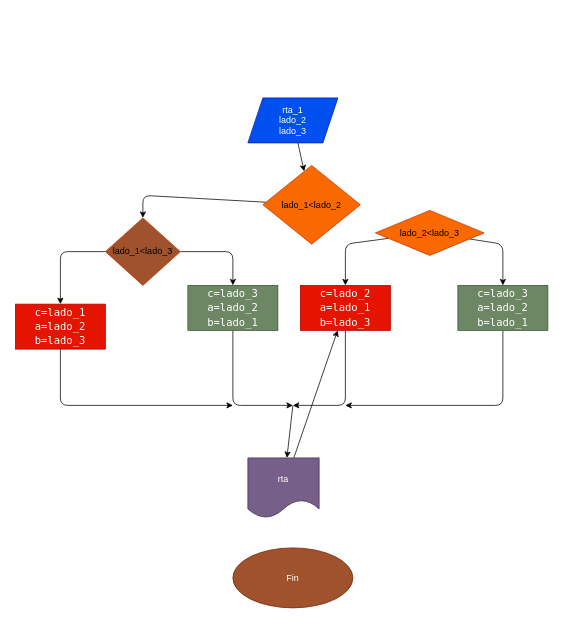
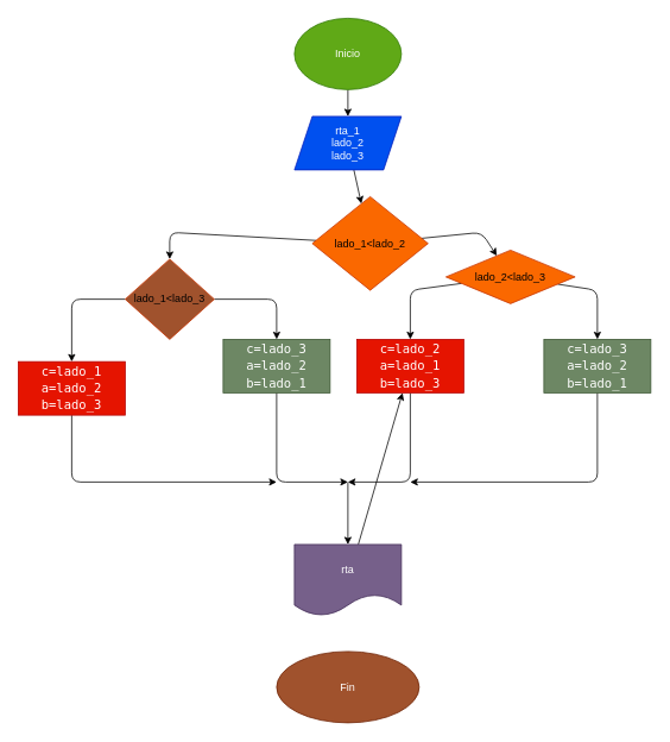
  <mxCell id="0" />
  <mxCell id="1" parent="0" />
+ <mxCell id="2" value="" style="edgeStyle=none;html=1;" edge="1" parent="1" source="3" target="5"><mxGeometry relative="1" as="geometry" /></mxCell>
+ <mxCell id="3" value="Inicio" style="ellipse;whiteSpace=wrap;html=1;fillColor=#60a917;fontColor=#ffffff;strokeColor=#2D7600;" vertex="1" parent="1"><mxGeometry x="330" width="120" height="80" as="geometry" y="20" /></mxCell>
  <mxCell id="4" value="" style="edgeStyle=none;html=1;" edge="1" parent="1" source="5" target="8"><mxGeometry relative="1" as="geometry" /></mxCell>
  <mxCell id="5" value="rta_1&lt;br&gt;lado_2&lt;br&gt;lado_3" style="shape=parallelogram;perimeter=parallelogramPerimeter;whiteSpace=wrap;html=1;fixedSize=1;fillColor=#0050ef;fontColor=#ffffff;strokeColor=#001DBC;" vertex="1" parent="1"><mxGeometry x="330" y="130" width="120" height="60" as="geometry" /></mxCell>
+ <mxCell id="6" value="" style="edgeStyle=none;html=1;" edge="1" parent="1" source="8" target="11"><mxGeometry relative="1" as="geometry"><Array as="points"><mxPoint x="540" y="260" /></Array></mxGeometry></mxCell>
  <mxCell id="7" value="" style="edgeStyle=none;html=1;fontColor=#FFFFFF;" edge="1" parent="1" source="8" target="18"><mxGeometry relative="1" as="geometry"><Array as="points"><mxPoint x="190" y="260" /></Array></mxGeometry></mxCell>
  <mxCell id="8" value="lado_1&amp;lt;lado_2" style="rhombus;whiteSpace=wrap;html=1;fillColor=#fa6800;fontColor=#000000;strokeColor=#C73500;" vertex="1" parent="1"><mxGeometry x="350" y="220" width="130" height="105" as="geometry" /></mxCell>
  <mxCell id="9" value="" style="edgeStyle=none;html=1;" edge="1" parent="1" source="11" target="13"><mxGeometry relative="1" as="geometry"><Array as="points"><mxPoint x="670" y="325" /></Array></mxGeometry></mxCell>
  <mxCell id="10" style="edgeStyle=none;html=1;fontColor=#FFFFFF;" edge="1" parent="1" source="11" target="15"><mxGeometry relative="1" as="geometry"><mxPoint x="470" y="380" as="targetPoint" /><Array as="points"><mxPoint x="460" y="325" /></Array></mxGeometry></mxCell>
  <mxCell id="11" value="lado_2&amp;lt;lado_3" style="rhombus;whiteSpace=wrap;html=1;fillColor=#fa6800;fontColor=#000000;strokeColor=#C73500;" vertex="1" parent="1"><mxGeometry x="500" y="280" width="145" height="60" as="geometry" /></mxCell>
  <mxCell id="12" style="edgeStyle=none;html=1;fontColor=#FFFFFF;" edge="1" parent="1" source="13"><mxGeometry relative="1" as="geometry"><mxPoint x="460" y="540" as="targetPoint" /><Array as="points"><mxPoint x="670" y="540" /></Array></mxGeometry></mxCell>
  <mxCell id="13" value="&lt;div style=&quot;font-family: &amp;quot;Droid Sans Mono&amp;quot;, &amp;quot;monospace&amp;quot;, monospace; font-size: 14px; line-height: 19px;&quot;&gt;&lt;div style=&quot;&quot;&gt;&lt;font color=&quot;#ffffff&quot;&gt;c=lado_3&lt;/font&gt;&lt;/div&gt;&lt;div style=&quot;&quot;&gt;        &lt;font color=&quot;#ffffff&quot;&gt;a=lado_2&lt;/font&gt;&lt;/div&gt;&lt;div style=&quot;&quot;&gt;        &lt;font color=&quot;#ffffff&quot;&gt;b=lado_1&lt;/font&gt;&lt;/div&gt;&lt;/div&gt;" style="whiteSpace=wrap;html=1;fillColor=#6d8764;fontColor=#ffffff;strokeColor=#3A5431;" vertex="1" parent="1"><mxGeometry x="610" y="380" width="120" height="60" as="geometry" /></mxCell>
  <mxCell id="14" style="edgeStyle=none;html=1;fontColor=#FFFFFF;" edge="1" parent="1" source="15"><mxGeometry relative="1" as="geometry"><mxPoint x="390" y="540" as="targetPoint" /><Array as="points"><mxPoint x="460" y="540" /></Array></mxGeometry></mxCell>
  <mxCell id="15" value="&lt;div style=&quot;font-family: &amp;quot;Droid Sans Mono&amp;quot;, &amp;quot;monospace&amp;quot;, monospace; font-size: 14px; line-height: 19px;&quot;&gt;&lt;div style=&quot;&quot;&gt;c=lado_2&lt;/div&gt;&lt;div style=&quot;&quot;&gt;        a=lado_1&lt;/div&gt;&lt;div style=&quot;&quot;&gt;        b=lado_3&lt;/div&gt;&lt;/div&gt;" style="whiteSpace=wrap;html=1;labelBackgroundColor=none;fontColor=#ffffff;fillColor=#e51400;strokeColor=#B20000;" vertex="1" parent="1"><mxGeometry x="400" y="380" width="120" height="60" as="geometry" /></mxCell>
  <mxCell id="16" value="" style="edgeStyle=none;html=1;fontColor=#FFFFFF;entryX=0.5;entryY=0;entryDx=0;entryDy=0;" edge="1" parent="1" source="18" target="20"><mxGeometry relative="1" as="geometry"><mxPoint x="300" y="360" as="targetPoint" /><Array as="points"><mxPoint x="310" y="335" /></Array></mxGeometry></mxCell>
  <mxCell id="17" value="" style="edgeStyle=none;html=1;fontColor=#FFFFFF;" edge="1" parent="1" source="18" target="22"><mxGeometry relative="1" as="geometry"><Array as="points"><mxPoint x="80" y="335" /></Array></mxGeometry></mxCell>
  <mxCell id="18" value="lado_1&amp;lt;lado_3" style="rhombus;whiteSpace=wrap;html=1;fillColor=#a0522d;fontColor=#000000;strokeColor=#C73500;" vertex="1" parent="1"><mxGeometry x="140" y="290" width="100" height="90" as="geometry" /></mxCell>
  <mxCell id="19" style="edgeStyle=none;html=1;fontColor=#FFFFFF;" edge="1" parent="1" source="20"><mxGeometry relative="1" as="geometry"><mxPoint x="390" y="540" as="targetPoint" /><Array as="points"><mxPoint x="310" y="540" /></Array></mxGeometry></mxCell>
  <mxCell id="20" value="&lt;div style=&quot;font-family: &amp;quot;Droid Sans Mono&amp;quot;, &amp;quot;monospace&amp;quot;, monospace; font-size: 14px; line-height: 19px;&quot;&gt;&lt;div style=&quot;&quot;&gt;c=lado_3&lt;/div&gt;&lt;div style=&quot;&quot;&gt;        a=lado_2&lt;/div&gt;&lt;div style=&quot;&quot;&gt;        b=lado_1&lt;/div&gt;&lt;/div&gt;" style="whiteSpace=wrap;html=1;labelBackgroundColor=none;fontColor=#ffffff;fillColor=#6d8764;strokeColor=#3A5431;" vertex="1" parent="1"><mxGeometry x="250" y="380" width="120" height="60" as="geometry" /></mxCell>
  <mxCell id="21" style="edgeStyle=none;html=1;fontColor=#FFFFFF;" edge="1" parent="1" source="22"><mxGeometry relative="1" as="geometry"><mxPoint x="310" y="540" as="targetPoint" /><Array as="points"><mxPoint x="80" y="540" /></Array></mxGeometry></mxCell>
  <mxCell id="22" value="&lt;div style=&quot;font-family: &amp;quot;Droid Sans Mono&amp;quot;, &amp;quot;monospace&amp;quot;, monospace; font-size: 14px; line-height: 19px;&quot;&gt;&lt;div style=&quot;&quot;&gt;&lt;font style=&quot;&quot; color=&quot;#ffffff&quot;&gt;c=lado_1&lt;/font&gt;&lt;/div&gt;&lt;div style=&quot;&quot;&gt;        &lt;font color=&quot;#ffffff&quot;&gt;a=lado_2&lt;/font&gt;&lt;/div&gt;&lt;div style=&quot;&quot;&gt;        &lt;font style=&quot;&quot; color=&quot;#ffffff&quot;&gt;b=lado_3&lt;/font&gt;&lt;/div&gt;&lt;/div&gt;" style="whiteSpace=wrap;html=1;fillColor=#e51400;fontColor=#ffffff;strokeColor=#B20000;" vertex="1" parent="1"><mxGeometry x="20" y="405" width="120" height="60" as="geometry" /></mxCell>
  <mxCell id="23" value="" style="endArrow=classic;html=1;fontColor=#FFFFFF;" edge="1" parent="1" target="25"><mxGeometry width="50" height="50" relative="1" as="geometry"><mxPoint x="390" y="540" as="sourcePoint" /><mxPoint x="390" y="590" as="targetPoint" /></mxGeometry></mxCell>
  <mxCell id="24" value="" style="edgeStyle=none;html=1;fontColor=#FFFFFF;" edge="1" parent="1" source="25" target="15"><mxGeometry relative="1" as="geometry" /></mxCell>
- <mxCell id="25" value="rta" style="shape=document;whiteSpace=wrap;html=1;boundedLbl=1;labelBackgroundColor=none;fontColor=#ffffff;fillColor=#76608a;strokeColor=#432D57;" vertex="1" parent="1"><mxGeometry x="330" y="610" width="95" height="80" as="geometry" /></mxCell>
+ <mxCell id="25" value="rta" style="shape=document;whiteSpace=wrap;html=1;boundedLbl=1;labelBackgroundColor=none;fontColor=#ffffff;fillColor=#76608a;strokeColor=#432D57;" vertex="1" parent="1"><mxGeometry x="330" y="610" width="120" height="80" as="geometry" /></mxCell>
  <mxCell id="26" value="Fin" style="ellipse;whiteSpace=wrap;html=1;fontColor=#ffffff;labelBackgroundColor=none;fillColor=#a0522d;strokeColor=#6D1F00;" vertex="1" parent="1"><mxGeometry x="310" y="730" width="160" height="80" as="geometry" /></mxCell>
